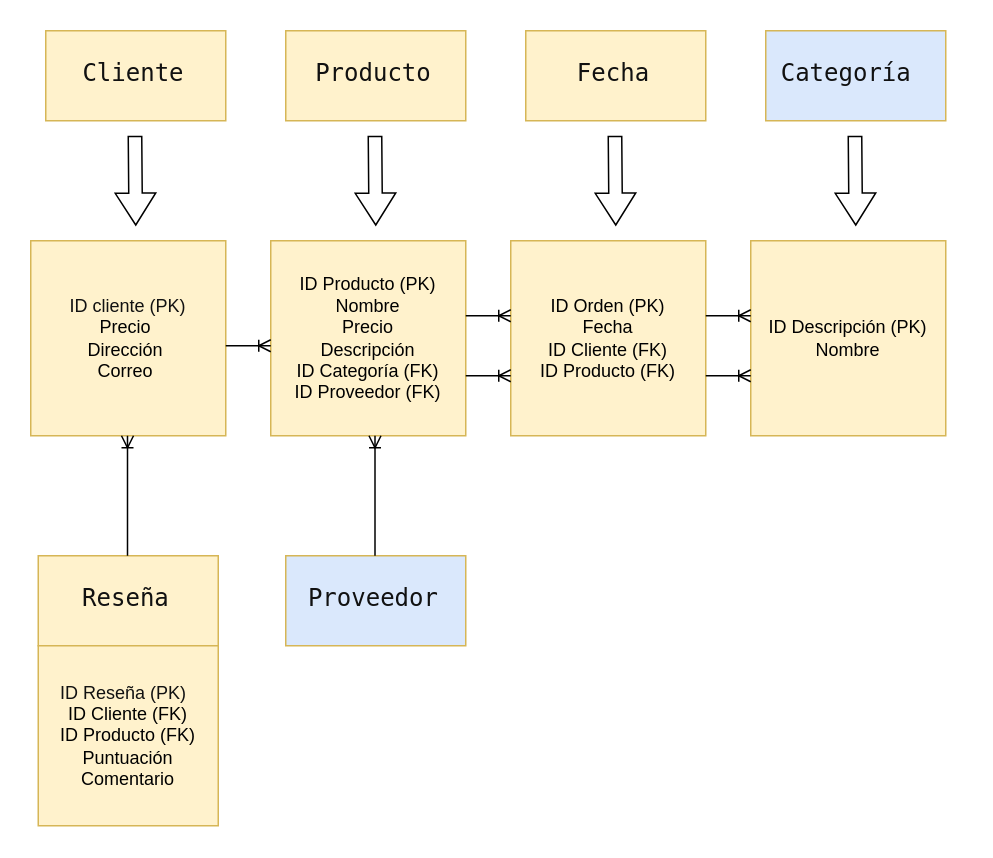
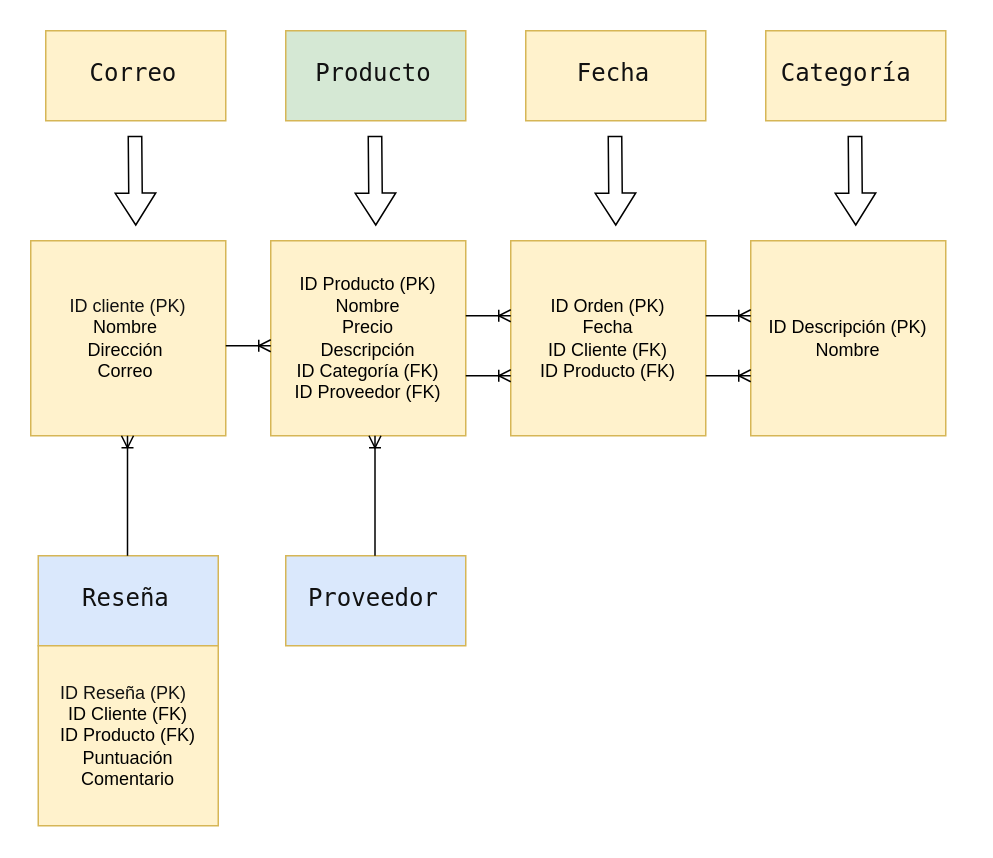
  <mxCell id="0" />
  <mxCell id="1" parent="0" />
  <mxCell id="2" value="&lt;pre style=&quot;margin-top: 0px; margin-bottom: 4px; padding: 10px; box-sizing: border-box; border: 1px solid var(--cib-color-stroke-neutral-primary); border-radius: var(--cib-border-radius-large); background: var(--cib-color-syntax-background-surface); padding-inline-end: 32px; color: rgb(17, 17, 17); font-size: 16px;&quot;&gt;&lt;font style=&quot;vertical-align: inherit;&quot;&gt;&lt;font style=&quot;vertical-align: inherit;&quot;&gt;  Proveedor&lt;/font&gt;&lt;/font&gt;&lt;/pre&gt;" style="rounded=0;whiteSpace=wrap;html=1;fillColor=#dae8fc;strokeColor=#d6b656;align=center;" vertex="1" parent="1"><mxGeometry x="190" y="370" width="120" height="60" as="geometry" /></mxCell>
- <mxCell id="3" value="&lt;br&gt;&lt;pre style=&quot;margin: 0px 0px 4px; padding: 10px; box-sizing: border-box; border: 1px solid var(--cib-color-stroke-neutral-primary); border-radius: var(--cib-border-radius-large); background: var(--cib-color-syntax-background-surface); padding-inline-end: 32px; color: rgb(17, 17, 17); font-size: 16px; font-style: normal; font-variant-ligatures: normal; font-variant-caps: normal; font-weight: 400; letter-spacing: normal; orphans: 2; text-indent: 0px; text-transform: none; widows: 2; word-spacing: 0px; -webkit-text-stroke-width: 0px; text-decoration-thickness: initial; text-decoration-style: initial; text-decoration-color: initial;&quot;&gt;&lt;code style=&quot;font-size: var(--cib-type-body1-font-size); line-height: var(--cib-type-body1-line-height); font-weight: var(--cib-type-body1-font-weight); font-variation-settings: var(--cib-type-body1-font-variation-settings);&quot;&gt;  &lt;/code&gt;Producto&lt;/pre&gt;&lt;br&gt;" style="rounded=0;whiteSpace=wrap;html=1;fillColor=#fff2cc;strokeColor=#d6b656;" vertex="1" parent="1"><mxGeometry x="190" y="20" width="120" height="60" as="geometry" /></mxCell>
+ <mxCell id="3" value="&lt;br&gt;&lt;pre style=&quot;margin: 0px 0px 4px; padding: 10px; box-sizing: border-box; border: 1px solid var(--cib-color-stroke-neutral-primary); border-radius: var(--cib-border-radius-large); background: var(--cib-color-syntax-background-surface); padding-inline-end: 32px; color: rgb(17, 17, 17); font-size: 16px; font-style: normal; font-variant-ligatures: normal; font-variant-caps: normal; font-weight: 400; letter-spacing: normal; orphans: 2; text-indent: 0px; text-transform: none; widows: 2; word-spacing: 0px; -webkit-text-stroke-width: 0px; text-decoration-thickness: initial; text-decoration-style: initial; text-decoration-color: initial;&quot;&gt;&lt;code style=&quot;font-size: var(--cib-type-body1-font-size); line-height: var(--cib-type-body1-line-height); font-weight: var(--cib-type-body1-font-weight); font-variation-settings: var(--cib-type-body1-font-variation-settings);&quot;&gt;  &lt;/code&gt;Producto&lt;/pre&gt;&lt;br&gt;" style="rounded=0;whiteSpace=wrap;html=1;fillColor=#d5e8d4;strokeColor=#d6b656;" vertex="1" parent="1"><mxGeometry x="190" y="20" width="120" height="60" as="geometry" /></mxCell>
  <mxCell id="4" value="&lt;br&gt;&lt;pre style=&quot;margin: 0px 0px 4px; padding: 10px; box-sizing: border-box; border: 1px solid var(--cib-color-stroke-neutral-primary); border-radius: var(--cib-border-radius-large); background: var(--cib-color-syntax-background-surface); padding-inline-end: 32px; color: rgb(17, 17, 17); font-size: 16px; font-style: normal; font-variant-ligatures: normal; font-variant-caps: normal; font-weight: 400; letter-spacing: normal; orphans: 2; text-align: start; text-indent: 0px; text-transform: none; widows: 2; word-spacing: 0px; -webkit-text-stroke-width: 0px; text-decoration-thickness: initial; text-decoration-style: initial; text-decoration-color: initial;&quot;&gt;&lt;code style=&quot;font-size: var(--cib-type-body1-font-size); line-height: var(--cib-type-body1-line-height); font-weight: var(--cib-type-body1-font-weight); font-variation-settings: var(--cib-type-body1-font-variation-settings);&quot;&gt;   Fecha &lt;/code&gt;&lt;/pre&gt;&lt;br&gt;" style="rounded=0;whiteSpace=wrap;html=1;fillColor=#fff2cc;strokeColor=#d6b656;" vertex="1" parent="1"><mxGeometry x="350" y="20" width="120" height="60" as="geometry" /></mxCell>
- <mxCell id="5" value="&lt;pre style=&quot;margin-top: 0px; margin-bottom: 4px; padding: 10px; box-sizing: border-box; border: 1px solid var(--cib-color-stroke-neutral-primary); border-radius: var(--cib-border-radius-large); background: var(--cib-color-syntax-background-surface); padding-inline-end: 32px; color: rgb(17, 17, 17); font-size: 16px;&quot;&gt;&lt;code style=&quot;font-size: var(--cib-type-body1-font-size); line-height: var(--cib-type-body1-line-height); font-weight: var(--cib-type-body1-font-weight); font-variation-settings: var(--cib-type-body1-font-variation-settings);&quot;&gt;  Categoría &lt;/code&gt;&lt;/pre&gt;" style="rounded=0;whiteSpace=wrap;html=1;fillColor=#dae8fc;strokeColor=#d6b656;align=center;" vertex="1" parent="1"><mxGeometry x="510" y="20" width="120" height="60" as="geometry" /></mxCell>
+ <mxCell id="5" value="&lt;pre style=&quot;margin-top: 0px; margin-bottom: 4px; padding: 10px; box-sizing: border-box; border: 1px solid var(--cib-color-stroke-neutral-primary); border-radius: var(--cib-border-radius-large); background: var(--cib-color-syntax-background-surface); padding-inline-end: 32px; color: rgb(17, 17, 17); font-size: 16px;&quot;&gt;&lt;code style=&quot;font-size: var(--cib-type-body1-font-size); line-height: var(--cib-type-body1-line-height); font-weight: var(--cib-type-body1-font-weight); font-variation-settings: var(--cib-type-body1-font-variation-settings);&quot;&gt;  Categoría &lt;/code&gt;&lt;/pre&gt;" style="rounded=0;whiteSpace=wrap;html=1;fillColor=#fff2cc;strokeColor=#d6b656;align=center;" vertex="1" parent="1"><mxGeometry x="510" y="20" width="120" height="60" as="geometry" /></mxCell>
  <mxCell id="6" value="" style="shape=flexArrow;endArrow=classic;html=1;rounded=0;width=9;endSize=6.74;endWidth=17;" edge="1" parent="1"><mxGeometry width="50" height="50" relative="1" as="geometry"><mxPoint x="89.5" y="90" as="sourcePoint" /><mxPoint x="90" y="150" as="targetPoint" /></mxGeometry></mxCell>
  <mxCell id="7" value="" style="shape=flexArrow;endArrow=classic;html=1;rounded=0;width=9;endSize=6.74;endWidth=17;" edge="1" parent="1"><mxGeometry width="50" height="50" relative="1" as="geometry"><mxPoint x="409.5" y="90" as="sourcePoint" /><mxPoint x="410" y="150" as="targetPoint" /></mxGeometry></mxCell>
  <mxCell id="8" value="" style="shape=flexArrow;endArrow=classic;html=1;rounded=0;width=9;endSize=6.74;endWidth=17;" edge="1" parent="1"><mxGeometry width="50" height="50" relative="1" as="geometry"><mxPoint x="249.5" y="90" as="sourcePoint" /><mxPoint x="250" y="150" as="targetPoint" /></mxGeometry></mxCell>
  <mxCell id="9" value="" style="shape=flexArrow;endArrow=classic;html=1;rounded=0;width=9;endSize=6.74;endWidth=17;" edge="1" parent="1"><mxGeometry width="50" height="50" relative="1" as="geometry"><mxPoint x="569.5" y="90" as="sourcePoint" /><mxPoint x="570" y="150" as="targetPoint" /></mxGeometry></mxCell>
- <mxCell id="10" value="&lt;div style=&quot;text-align: start;&quot;&gt;&lt;span style=&quot;background-color: initial;&quot;&gt;&lt;font color=&quot;#111111&quot;&gt;&lt;font style=&quot;vertical-align: inherit;&quot;&gt;&lt;font style=&quot;vertical-align: inherit;&quot;&gt;&lt;font style=&quot;vertical-align: inherit;&quot;&gt;&lt;font style=&quot;vertical-align: inherit;&quot;&gt;ID cliente (PK)&lt;/font&gt;&lt;/font&gt;&lt;/font&gt;&lt;/font&gt;&lt;/font&gt;&lt;/span&gt;&lt;/div&gt;&lt;font style=&quot;vertical-align: inherit;&quot;&gt;&lt;font style=&quot;vertical-align: inherit;&quot;&gt;&lt;font style=&quot;vertical-align: inherit;&quot;&gt;&lt;font style=&quot;vertical-align: inherit;&quot;&gt;Precio&amp;nbsp;&lt;/font&gt;&lt;/font&gt;&lt;/font&gt;&lt;/font&gt;&lt;br&gt;&lt;font style=&quot;vertical-align: inherit;&quot;&gt;&lt;font style=&quot;vertical-align: inherit;&quot;&gt;&lt;font style=&quot;vertical-align: inherit;&quot;&gt;&lt;font style=&quot;vertical-align: inherit;&quot;&gt;Dirección&amp;nbsp;&lt;/font&gt;&lt;/font&gt;&lt;/font&gt;&lt;/font&gt;&lt;br&gt;&lt;font style=&quot;vertical-align: inherit;&quot;&gt;&lt;font style=&quot;vertical-align: inherit;&quot;&gt;&lt;font style=&quot;vertical-align: inherit;&quot;&gt;&lt;font style=&quot;vertical-align: inherit;&quot;&gt;Correo&amp;nbsp;&lt;/font&gt;&lt;/font&gt;&lt;/font&gt;&lt;/font&gt;" style="whiteSpace=wrap;html=1;aspect=fixed;fillColor=#fff2cc;strokeColor=#d6b656;" vertex="1" parent="1"><mxGeometry x="20" y="160" width="130" height="130" as="geometry" /></mxCell>
+ <mxCell id="10" value="&lt;div style=&quot;text-align: start;&quot;&gt;&lt;span style=&quot;background-color: initial;&quot;&gt;&lt;font color=&quot;#111111&quot;&gt;&lt;font style=&quot;vertical-align: inherit;&quot;&gt;&lt;font style=&quot;vertical-align: inherit;&quot;&gt;&lt;font style=&quot;vertical-align: inherit;&quot;&gt;&lt;font style=&quot;vertical-align: inherit;&quot;&gt;ID cliente (PK)&lt;/font&gt;&lt;/font&gt;&lt;/font&gt;&lt;/font&gt;&lt;/font&gt;&lt;/span&gt;&lt;/div&gt;&lt;font style=&quot;vertical-align: inherit;&quot;&gt;&lt;font style=&quot;vertical-align: inherit;&quot;&gt;&lt;font style=&quot;vertical-align: inherit;&quot;&gt;&lt;font style=&quot;vertical-align: inherit;&quot;&gt;Nombre&amp;nbsp;&lt;/font&gt;&lt;/font&gt;&lt;/font&gt;&lt;/font&gt;&lt;br&gt;&lt;font style=&quot;vertical-align: inherit;&quot;&gt;&lt;font style=&quot;vertical-align: inherit;&quot;&gt;&lt;font style=&quot;vertical-align: inherit;&quot;&gt;&lt;font style=&quot;vertical-align: inherit;&quot;&gt;Dirección&amp;nbsp;&lt;/font&gt;&lt;/font&gt;&lt;/font&gt;&lt;/font&gt;&lt;br&gt;&lt;font style=&quot;vertical-align: inherit;&quot;&gt;&lt;font style=&quot;vertical-align: inherit;&quot;&gt;&lt;font style=&quot;vertical-align: inherit;&quot;&gt;&lt;font style=&quot;vertical-align: inherit;&quot;&gt;Correo&amp;nbsp;&lt;/font&gt;&lt;/font&gt;&lt;/font&gt;&lt;/font&gt;" style="whiteSpace=wrap;html=1;aspect=fixed;fillColor=#fff2cc;strokeColor=#d6b656;" vertex="1" parent="1"><mxGeometry x="20" y="160" width="130" height="130" as="geometry" /></mxCell>
  <mxCell id="11" value="&lt;font style=&quot;vertical-align: inherit;&quot;&gt;&lt;font style=&quot;vertical-align: inherit;&quot;&gt;ID Producto (PK)&lt;/font&gt;&lt;/font&gt;&lt;br&gt;&lt;font style=&quot;vertical-align: inherit;&quot;&gt;&lt;font style=&quot;vertical-align: inherit;&quot;&gt;Nombre &lt;/font&gt;&lt;/font&gt;&lt;br&gt;&lt;font style=&quot;vertical-align: inherit;&quot;&gt;&lt;font style=&quot;vertical-align: inherit;&quot;&gt;Precio &lt;/font&gt;&lt;/font&gt;&lt;br&gt;&lt;font style=&quot;vertical-align: inherit;&quot;&gt;&lt;font style=&quot;vertical-align: inherit;&quot;&gt;Descripción &lt;/font&gt;&lt;/font&gt;&lt;br&gt;&lt;font style=&quot;vertical-align: inherit;&quot;&gt;&lt;font style=&quot;vertical-align: inherit;&quot;&gt;ID Categoría (FK)&lt;/font&gt;&lt;/font&gt;&lt;br&gt;&lt;font style=&quot;vertical-align: inherit;&quot;&gt;&lt;font style=&quot;vertical-align: inherit;&quot;&gt;ID Proveedor (FK)&lt;/font&gt;&lt;/font&gt;" style="whiteSpace=wrap;html=1;aspect=fixed;fillColor=#fff2cc;strokeColor=#d6b656;" vertex="1" parent="1"><mxGeometry x="180" y="160" width="130" height="130" as="geometry" /></mxCell>
  <mxCell id="12" value="&lt;font style=&quot;vertical-align: inherit;&quot;&gt;&lt;font style=&quot;vertical-align: inherit;&quot;&gt;&lt;font style=&quot;vertical-align: inherit;&quot;&gt;&lt;font style=&quot;vertical-align: inherit;&quot;&gt;ID Orden (PK)&lt;/font&gt;&lt;/font&gt;&lt;/font&gt;&lt;/font&gt;&lt;br&gt;&lt;font style=&quot;vertical-align: inherit;&quot;&gt;&lt;font style=&quot;vertical-align: inherit;&quot;&gt;&lt;font style=&quot;vertical-align: inherit;&quot;&gt;&lt;font style=&quot;vertical-align: inherit;&quot;&gt;Fecha &lt;/font&gt;&lt;/font&gt;&lt;/font&gt;&lt;/font&gt;&lt;br&gt;&lt;font style=&quot;vertical-align: inherit;&quot;&gt;&lt;font style=&quot;vertical-align: inherit;&quot;&gt;&lt;font style=&quot;vertical-align: inherit;&quot;&gt;&lt;font style=&quot;vertical-align: inherit;&quot;&gt;ID Cliente (FK)&lt;/font&gt;&lt;/font&gt;&lt;/font&gt;&lt;/font&gt;&lt;br&gt;&lt;font style=&quot;vertical-align: inherit;&quot;&gt;&lt;font style=&quot;vertical-align: inherit;&quot;&gt;&lt;font style=&quot;vertical-align: inherit;&quot;&gt;&lt;font style=&quot;vertical-align: inherit;&quot;&gt;ID Producto (FK)&lt;/font&gt;&lt;/font&gt;&lt;/font&gt;&lt;/font&gt;" style="whiteSpace=wrap;html=1;aspect=fixed;fillColor=#fff2cc;strokeColor=#d6b656;direction=south;" vertex="1" parent="1"><mxGeometry x="340" y="160" width="130" height="130" as="geometry" /></mxCell>
- <mxCell id="13" value="&lt;pre style=&quot;margin-top: 0px; margin-bottom: 4px; padding: 10px; box-sizing: border-box; border: 1px solid var(--cib-color-stroke-neutral-primary); border-radius: var(--cib-border-radius-large); background: var(--cib-color-syntax-background-surface); padding-inline-end: 32px; color: rgb(17, 17, 17); font-size: 16px; text-align: start;&quot;&gt;&lt;code style=&quot;font-size: var(--cib-type-body1-font-size); line-height: var(--cib-type-body1-line-height); font-weight: var(--cib-type-body1-font-weight); font-variation-settings: var(--cib-type-body1-font-variation-settings);&quot;&gt;  Cliente&lt;/code&gt;&lt;/pre&gt;" style="rounded=0;whiteSpace=wrap;html=1;fillColor=#fff2cc;strokeColor=#d6b656;" vertex="1" parent="1"><mxGeometry x="30" y="20" width="120" height="60" as="geometry" /></mxCell>
- <mxCell id="14" value="&lt;pre style=&quot;margin-top: 0px; margin-bottom: 4px; padding: 10px; box-sizing: border-box; border: 1px solid var(--cib-color-stroke-neutral-primary); border-radius: var(--cib-border-radius-large); background: var(--cib-color-syntax-background-surface); padding-inline-end: 32px; color: rgb(17, 17, 17); font-size: 16px;&quot;&gt;  Reseña&lt;/pre&gt;" style="rounded=0;whiteSpace=wrap;html=1;fillColor=#fff2cc;strokeColor=#d6b656;align=center;" vertex="1" parent="1"><mxGeometry x="25" y="370" width="120" height="60" as="geometry" /></mxCell>
+ <mxCell id="13" value="&lt;pre style=&quot;margin-top: 0px; margin-bottom: 4px; padding: 10px; box-sizing: border-box; border: 1px solid var(--cib-color-stroke-neutral-primary); border-radius: var(--cib-border-radius-large); background: var(--cib-color-syntax-background-surface); padding-inline-end: 32px; color: rgb(17, 17, 17); font-size: 16px; text-align: start;&quot;&gt;&lt;code style=&quot;font-size: var(--cib-type-body1-font-size); line-height: var(--cib-type-body1-line-height); font-weight: var(--cib-type-body1-font-weight); font-variation-settings: var(--cib-type-body1-font-variation-settings);&quot;&gt;  Correo&lt;/code&gt;&lt;/pre&gt;" style="rounded=0;whiteSpace=wrap;html=1;fillColor=#fff2cc;strokeColor=#d6b656;" vertex="1" parent="1"><mxGeometry x="30" y="20" width="120" height="60" as="geometry" /></mxCell>
+ <mxCell id="14" value="&lt;pre style=&quot;margin-top: 0px; margin-bottom: 4px; padding: 10px; box-sizing: border-box; border: 1px solid var(--cib-color-stroke-neutral-primary); border-radius: var(--cib-border-radius-large); background: var(--cib-color-syntax-background-surface); padding-inline-end: 32px; color: rgb(17, 17, 17); font-size: 16px;&quot;&gt;  Reseña&lt;/pre&gt;" style="rounded=0;whiteSpace=wrap;html=1;fillColor=#dae8fc;strokeColor=#d6b656;align=center;" vertex="1" parent="1"><mxGeometry x="25" y="370" width="120" height="60" as="geometry" /></mxCell>
  <mxCell id="15" value="&lt;div style=&quot;text-align: start;&quot;&gt;&lt;span style=&quot;background-color: initial;&quot;&gt;&lt;font color=&quot;#111111&quot;&gt;ID Reseña (PK)&lt;/font&gt;&lt;/span&gt;&lt;/div&gt;ID Cliente (FK)&lt;br&gt;ID Producto (FK)&lt;br&gt;Puntuación&lt;br&gt;Comentario" style="whiteSpace=wrap;html=1;aspect=fixed;fillColor=#fff2cc;strokeColor=#d6b656;" vertex="1" parent="1"><mxGeometry x="25" y="430" width="120" height="120" as="geometry" /></mxCell>
  <mxCell id="16" value="" style="edgeStyle=entityRelationEdgeStyle;fontSize=12;html=1;endArrow=ERoneToMany;rounded=0;" edge="1" parent="1"><mxGeometry width="100" height="100" relative="1" as="geometry"><mxPoint x="150" y="230" as="sourcePoint" /><mxPoint x="180" y="230" as="targetPoint" /><Array as="points"><mxPoint x="190" y="210" /><mxPoint x="190" y="230" /><mxPoint x="290" y="320" /><mxPoint x="300" y="320" /><mxPoint x="135" y="230" /></Array></mxGeometry></mxCell>
  <mxCell id="17" value="" style="edgeStyle=entityRelationEdgeStyle;fontSize=12;html=1;endArrow=ERoneToMany;rounded=0;" edge="1" parent="1"><mxGeometry width="100" height="100" relative="1" as="geometry"><mxPoint x="310" y="250" as="sourcePoint" /><mxPoint x="340" y="250" as="targetPoint" /><Array as="points"><mxPoint x="350" y="230" /><mxPoint x="450" y="340" /><mxPoint x="460" y="340" /></Array></mxGeometry></mxCell>
  <mxCell id="18" value="" style="edgeStyle=entityRelationEdgeStyle;fontSize=12;html=1;endArrow=ERoneToMany;rounded=0;" edge="1" parent="1"><mxGeometry width="100" height="100" relative="1" as="geometry"><mxPoint x="310" y="210" as="sourcePoint" /><mxPoint x="340" y="210" as="targetPoint" /><Array as="points"><mxPoint x="350" y="190" /><mxPoint x="355" y="210" /><mxPoint x="365" y="210" /><mxPoint x="450" y="300" /><mxPoint x="355" y="210" /><mxPoint x="355" y="210" /><mxPoint x="460" y="300" /></Array></mxGeometry></mxCell>
  <mxCell id="19" value="ID Descripción (PK)&lt;br&gt;Nombre" style="whiteSpace=wrap;html=1;aspect=fixed;fillColor=#fff2cc;strokeColor=#d6b656;" vertex="1" parent="1"><mxGeometry x="500" y="160" width="130" height="130" as="geometry" /></mxCell>
  <mxCell id="20" value="" style="edgeStyle=entityRelationEdgeStyle;fontSize=12;html=1;endArrow=ERoneToMany;rounded=0;" edge="1" parent="1"><mxGeometry width="100" height="100" relative="1" as="geometry"><mxPoint x="470" y="210" as="sourcePoint" /><mxPoint x="500" y="210" as="targetPoint" /><Array as="points"><mxPoint x="510" y="190" /><mxPoint x="515" y="210" /><mxPoint x="525" y="210" /><mxPoint x="610" y="300" /><mxPoint x="640" y="200" /><mxPoint x="515" y="210" /><mxPoint x="515" y="210" /><mxPoint x="620" y="300" /></Array></mxGeometry></mxCell>
  <mxCell id="21" value="" style="edgeStyle=entityRelationEdgeStyle;fontSize=12;html=1;endArrow=ERoneToMany;rounded=0;" edge="1" parent="1"><mxGeometry width="100" height="100" relative="1" as="geometry"><mxPoint x="470" y="250" as="sourcePoint" /><mxPoint x="500" y="250" as="targetPoint" /><Array as="points"><mxPoint x="510" y="230" /><mxPoint x="515" y="250" /><mxPoint x="525" y="250" /><mxPoint x="610" y="340" /><mxPoint x="640" y="240" /><mxPoint x="515" y="250" /><mxPoint x="515" y="250" /><mxPoint x="620" y="340" /></Array></mxGeometry></mxCell>
  <mxCell id="22" value="" style="fontSize=12;html=1;endArrow=ERoneToMany;rounded=0;" edge="1" parent="1"><mxGeometry width="100" height="100" relative="1" as="geometry"><mxPoint x="249.5" y="370" as="sourcePoint" /><mxPoint x="249.5" y="290" as="targetPoint" /></mxGeometry></mxCell>
  <mxCell id="23" value="" style="fontSize=12;html=1;endArrow=ERoneToMany;rounded=0;" edge="1" parent="1"><mxGeometry width="100" height="100" relative="1" as="geometry"><mxPoint x="84.5" y="370" as="sourcePoint" /><mxPoint x="84.5" y="290" as="targetPoint" /></mxGeometry></mxCell>
